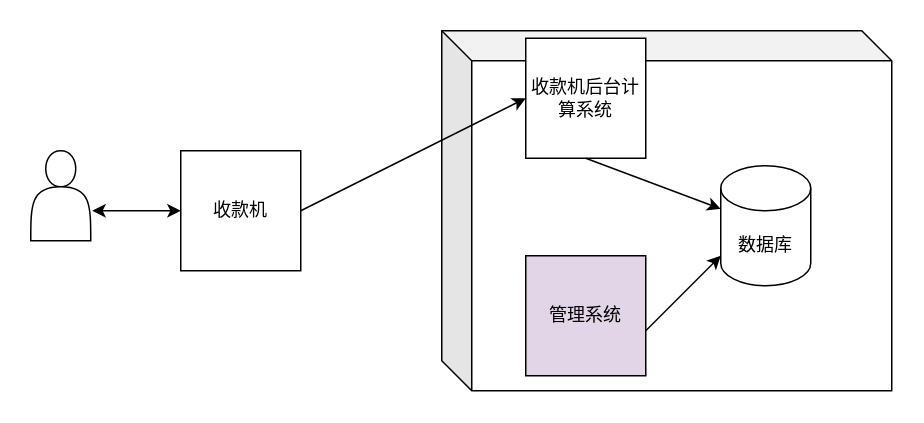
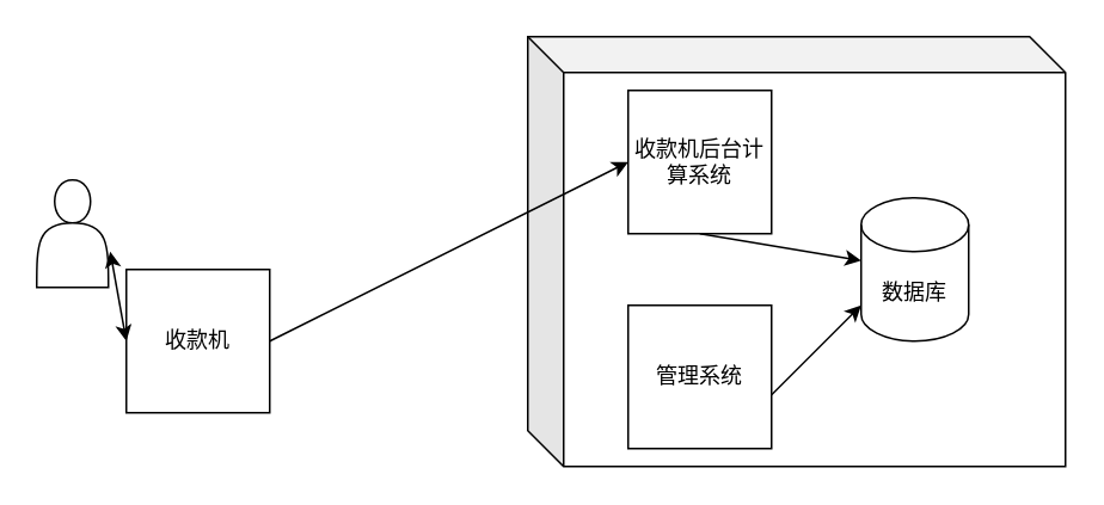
  <mxCell id="0" />
  <mxCell id="1" parent="0" />
  <mxCell id="2" value="" style="shape=cube;whiteSpace=wrap;html=1;boundedLbl=1;backgroundOutline=1;darkOpacity=0.05;darkOpacity2=0.1;rotation=0;" vertex="1" parent="1"><mxGeometry x="294" y="20" width="300" height="240" as="geometry" /></mxCell>
- <mxCell id="3" value="收款机" style="whiteSpace=wrap;html=1;aspect=fixed;" vertex="1" parent="1"><mxGeometry x="120" y="100" width="80" height="80" as="geometry" /></mxCell>
+ <mxCell id="3" value="收款机" style="whiteSpace=wrap;html=1;aspect=fixed;" vertex="1" parent="1"><mxGeometry x="70" y="150" width="80" height="80" as="geometry" /></mxCell>
  <mxCell id="4" value="" style="shape=actor;whiteSpace=wrap;html=1;" vertex="1" parent="1"><mxGeometry x="20" y="100" width="40" height="60" as="geometry" /></mxCell>
- <mxCell id="5" value="收款机后台计算系统" style="whiteSpace=wrap;html=1;aspect=fixed;" vertex="1" parent="1"><mxGeometry x="350" y="25" width="80" height="80" as="geometry" /></mxCell>
- <mxCell id="6" value="管理系统" style="whiteSpace=wrap;html=1;aspect=fixed;fillColor=#e1d5e7;" vertex="1" parent="1"><mxGeometry x="350" y="170" width="80" height="80" as="geometry" /></mxCell>
+ <mxCell id="5" value="收款机后台计算系统" style="whiteSpace=wrap;html=1;aspect=fixed;" vertex="1" parent="1"><mxGeometry x="350" y="50" width="80" height="80" as="geometry" /></mxCell>
+ <mxCell id="6" value="管理系统" style="whiteSpace=wrap;html=1;aspect=fixed;" vertex="1" parent="1"><mxGeometry x="350" y="170" width="80" height="80" as="geometry" /></mxCell>
  <mxCell id="7" value="数据库" style="shape=cylinder3;whiteSpace=wrap;html=1;boundedLbl=1;backgroundOutline=1;size=15;" vertex="1" parent="1"><mxGeometry x="480" y="110" width="60" height="80" as="geometry" /></mxCell>
  <mxCell id="8" value="" style="endArrow=classic;html=1;exitX=1;exitY=0.5;exitDx=0;exitDy=0;entryX=0;entryY=0.5;entryDx=0;entryDy=0;" edge="1" parent="1" source="3" target="5"><mxGeometry width="50" height="50" relative="1" as="geometry"><mxPoint x="330" y="130" as="sourcePoint" /><mxPoint x="380" y="80" as="targetPoint" /></mxGeometry></mxCell>
  <mxCell id="9" value="" style="endArrow=classic;html=1;exitX=0.5;exitY=1;exitDx=0;exitDy=0;" edge="1" parent="1" source="5" target="7"><mxGeometry width="50" height="50" relative="1" as="geometry"><mxPoint x="330" y="130" as="sourcePoint" /><mxPoint x="380" y="80" as="targetPoint" /></mxGeometry></mxCell>
  <mxCell id="10" value="" style="endArrow=classic;html=1;" edge="1" parent="1"><mxGeometry width="50" height="50" relative="1" as="geometry"><mxPoint x="430" y="220" as="sourcePoint" /><mxPoint x="480" y="170" as="targetPoint" /></mxGeometry></mxCell>
  <mxCell id="11" value="" style="endArrow=classic;startArrow=classic;html=1;entryX=0;entryY=0.5;entryDx=0;entryDy=0;" edge="1" parent="1" target="3"><mxGeometry width="50" height="50" relative="1" as="geometry"><mxPoint x="61" y="140" as="sourcePoint" /><mxPoint x="100" y="110" as="targetPoint" /></mxGeometry></mxCell>
